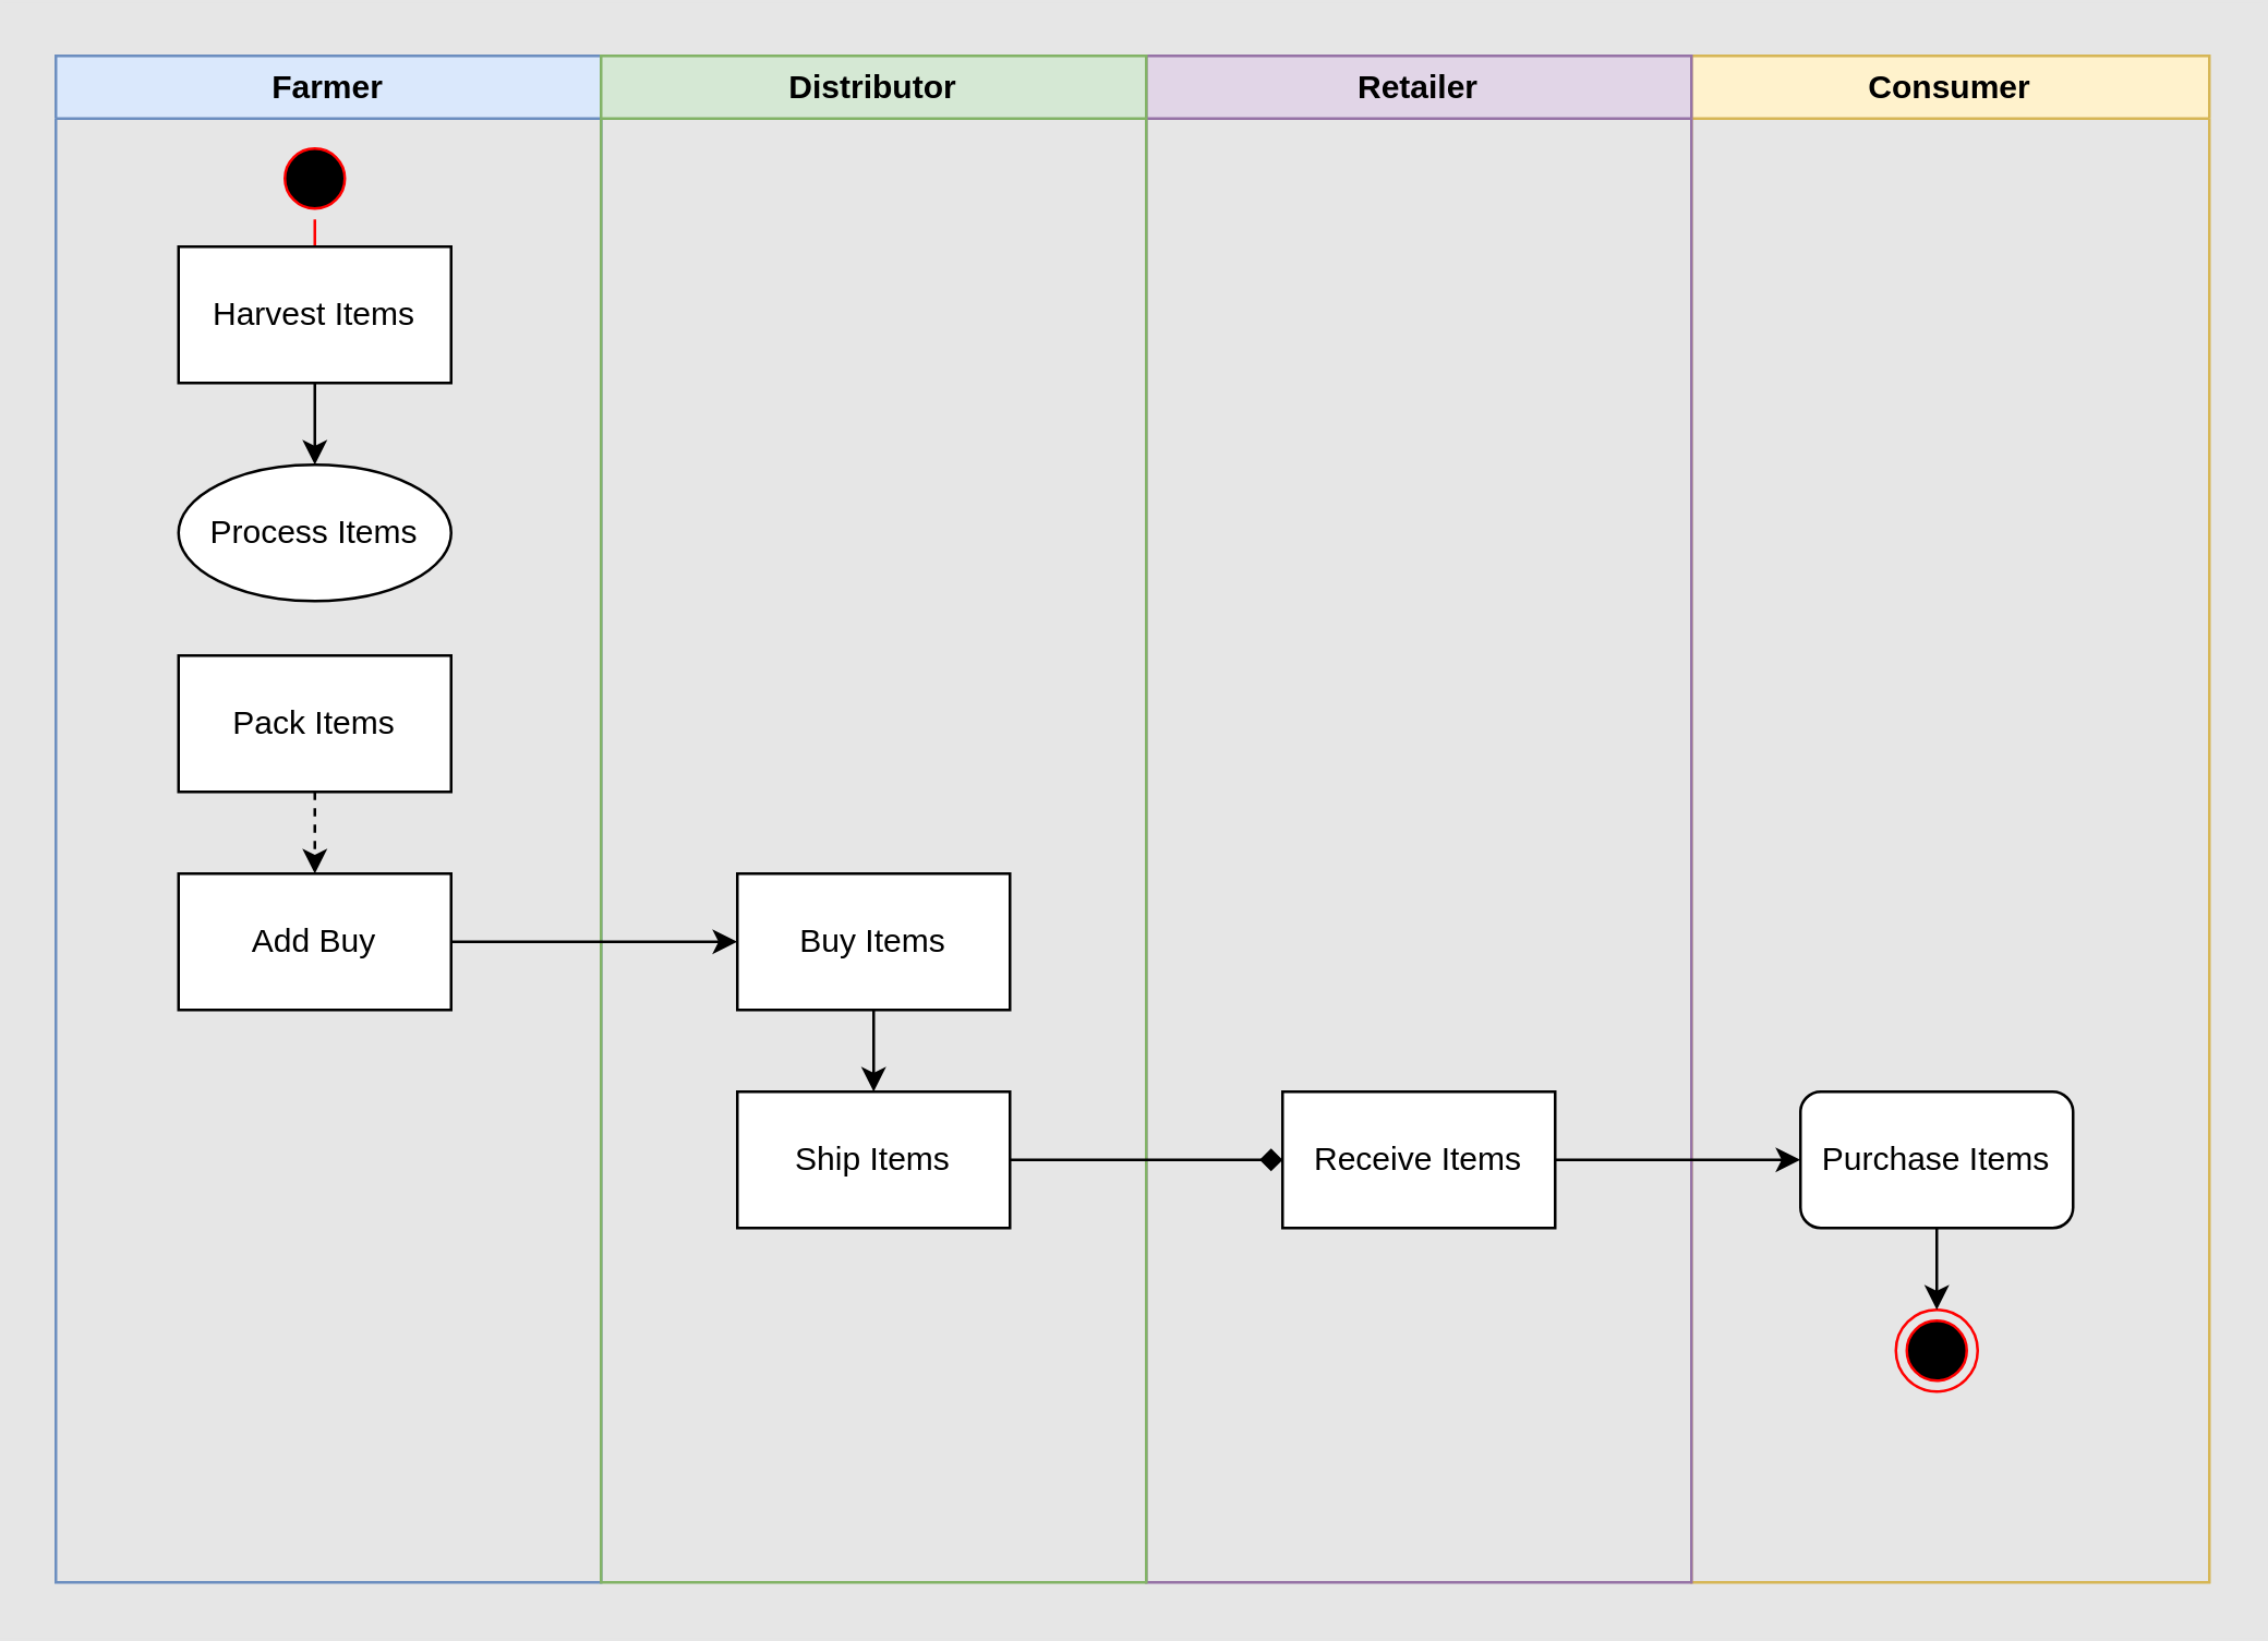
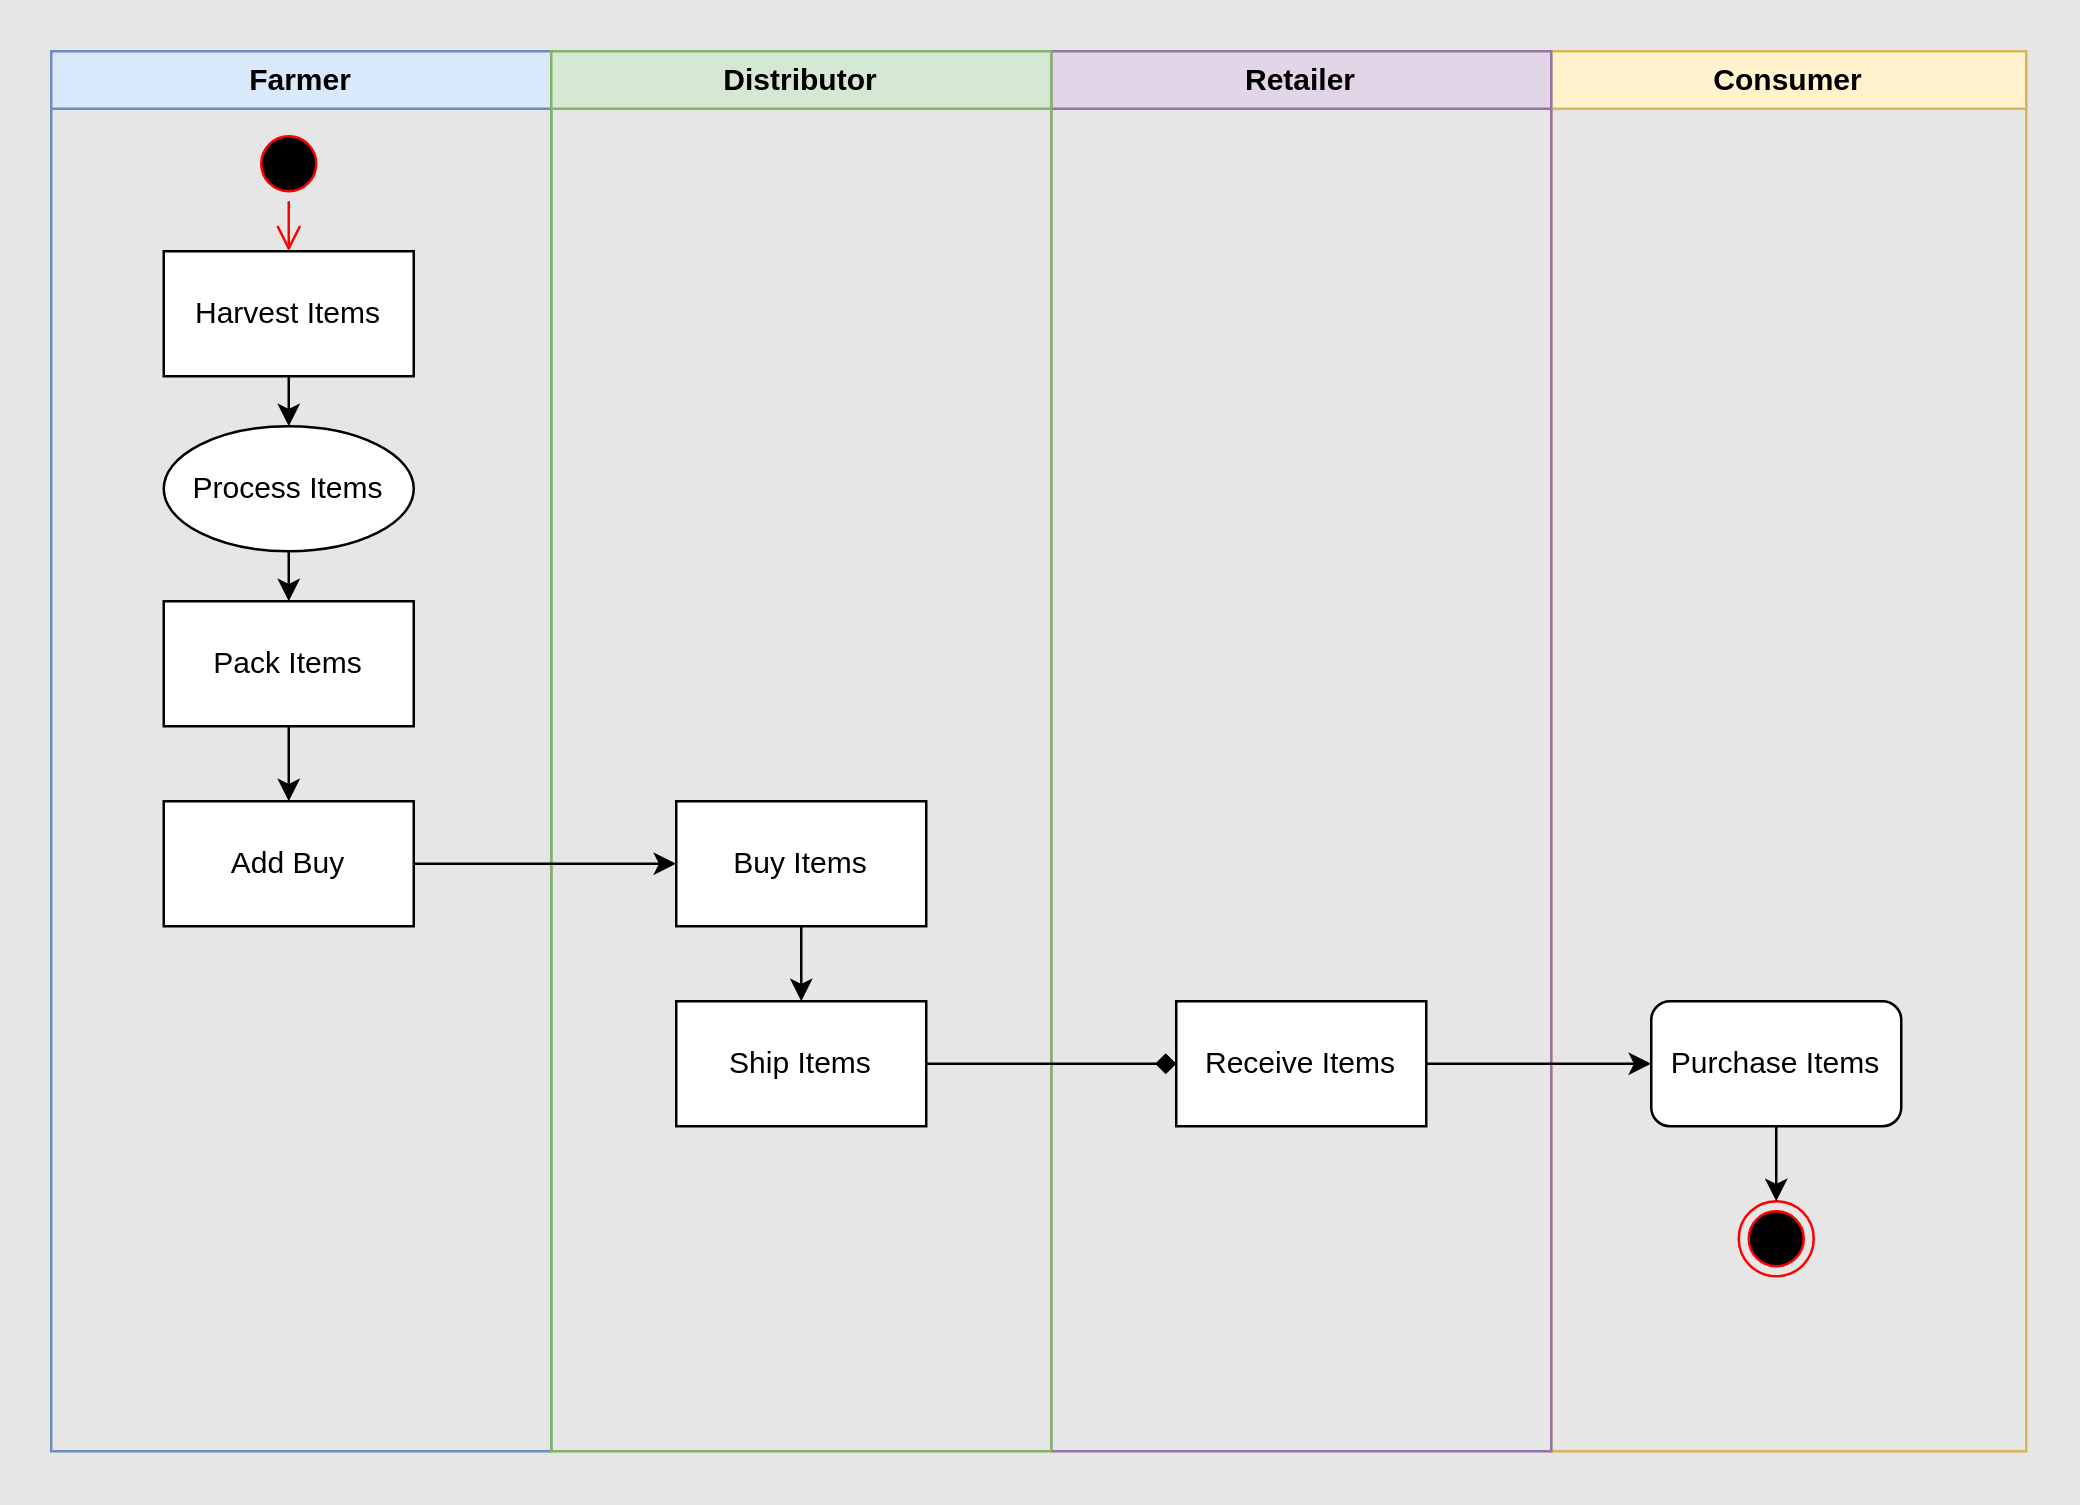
  <mxCell id="0" />
  <mxCell id="1" parent="0" />
  <mxCell id="2" value="Farmer" style="swimlane;whiteSpace=wrap;html=1;fillColor=#dae8fc;strokeColor=#6c8ebf;gradientColor=none;" parent="1" vertex="1"><mxGeometry x="20" y="20" width="200" height="560" as="geometry" /></mxCell>
  <mxCell id="3" value="" style="ellipse;html=1;shape=startState;fillColor=#000000;strokeColor=#ff0000;" parent="2" vertex="1"><mxGeometry x="80" y="30" width="30" height="30" as="geometry" /></mxCell>
  <mxCell id="4" value="" style="edgeStyle=orthogonalEdgeStyle;html=1;verticalAlign=bottom;endArrow=open;endSize=8;strokeColor=#ff0000;rounded=0;" parent="2" source="3" edge="1"><mxGeometry relative="1" as="geometry"><mxPoint x="95" y="80" as="targetPoint" /></mxGeometry></mxCell>
- <mxCell id="5" value="Harvest Items" style="rounded=0;whiteSpace=wrap;html=1;" parent="2" vertex="1"><mxGeometry x="45" y="70" width="100" height="50" as="geometry" /></mxCell>
+ <mxCell id="5" value="Harvest Items" style="rounded=0;whiteSpace=wrap;html=1;" parent="2" vertex="1"><mxGeometry x="45" y="80" width="100" height="50" as="geometry" /></mxCell>
  <mxCell id="6" value="Process Items" style="ellipse;whiteSpace=wrap;html=1;" parent="2" vertex="1"><mxGeometry x="45" y="150" width="100" height="50" as="geometry" /></mxCell>
  <mxCell id="7" value="Pack Items" style="rounded=0;whiteSpace=wrap;html=1;" parent="2" vertex="1"><mxGeometry x="45" y="220" width="100" height="50" as="geometry" /></mxCell>
  <mxCell id="8" value="Add Buy" style="rounded=0;whiteSpace=wrap;html=1;" parent="2" vertex="1"><mxGeometry x="45" y="300" width="100" height="50" as="geometry" /></mxCell>
  <mxCell id="9" value="" style="endArrow=classic;html=1;rounded=0;exitX=0.5;exitY=1;exitDx=0;exitDy=0;entryX=0.5;entryY=0;entryDx=0;entryDy=0;" parent="2" source="5" target="6" edge="1"><mxGeometry width="50" height="50" relative="1" as="geometry"><mxPoint x="350" y="340" as="sourcePoint" /><mxPoint x="400" y="290" as="targetPoint" /></mxGeometry></mxCell>
- <mxCell id="11" value="" style="endArrow=classic;html=1;rounded=0;entryX=0.5;entryY=0;entryDx=0;entryDy=0;exitX=0.5;exitY=1;exitDx=0;exitDy=0;dashed=1;" parent="2" source="7" target="8" edge="1"><mxGeometry width="50" height="50" relative="1" as="geometry"><mxPoint x="105" y="210" as="sourcePoint" /><mxPoint x="105" y="230" as="targetPoint" /></mxGeometry></mxCell>
+ <mxCell id="10" value="" style="endArrow=classic;html=1;rounded=0;entryX=0.5;entryY=0;entryDx=0;entryDy=0;" parent="2" source="6" target="7" edge="1"><mxGeometry width="50" height="50" relative="1" as="geometry"><mxPoint x="105" y="140" as="sourcePoint" /><mxPoint x="105" y="160" as="targetPoint" /></mxGeometry></mxCell>
+ <mxCell id="11" value="" style="endArrow=classic;html=1;rounded=0;entryX=0.5;entryY=0;entryDx=0;entryDy=0;exitX=0.5;exitY=1;exitDx=0;exitDy=0;" parent="2" source="7" target="8" edge="1"><mxGeometry width="50" height="50" relative="1" as="geometry"><mxPoint x="105" y="210" as="sourcePoint" /><mxPoint x="105" y="230" as="targetPoint" /></mxGeometry></mxCell>
  <mxCell id="12" value="Consumer" style="swimlane;whiteSpace=wrap;html=1;fillColor=#fff2cc;strokeColor=#d6b656;" parent="1" vertex="1"><mxGeometry x="620" y="20" width="190" height="560" as="geometry" /></mxCell>
  <mxCell id="13" value="Purchase Items" style="whiteSpace=wrap;html=1;rounded=1;" parent="12" vertex="1"><mxGeometry x="40" y="380" width="100" height="50" as="geometry" /></mxCell>
  <mxCell id="14" value="" style="ellipse;html=1;shape=endState;fillColor=#000000;strokeColor=#ff0000;" parent="12" vertex="1"><mxGeometry x="75" y="460" width="30" height="30" as="geometry" /></mxCell>
  <mxCell id="15" value="" style="endArrow=classic;html=1;rounded=0;exitX=0.5;exitY=1;exitDx=0;exitDy=0;" parent="12" source="13" target="14" edge="1"><mxGeometry width="50" height="50" relative="1" as="geometry"><mxPoint x="-40" y="415" as="sourcePoint" /><mxPoint x="50" y="415" as="targetPoint" /></mxGeometry></mxCell>
  <mxCell id="16" value="Retailer" style="swimlane;whiteSpace=wrap;html=1;fillColor=#e1d5e7;strokeColor=#9673a6;" parent="1" vertex="1"><mxGeometry x="420" y="20" width="200" height="560" as="geometry" /></mxCell>
  <mxCell id="17" value="Receive Items" style="rounded=0;whiteSpace=wrap;html=1;" parent="16" vertex="1"><mxGeometry x="50" y="380" width="100" height="50" as="geometry" /></mxCell>
  <mxCell id="18" value="Distributor" style="swimlane;whiteSpace=wrap;html=1;fillColor=#d5e8d4;strokeColor=#82b366;" parent="1" vertex="1"><mxGeometry x="220" y="20" width="200" height="560" as="geometry" /></mxCell>
  <mxCell id="19" value="Buy Items" style="rounded=0;whiteSpace=wrap;html=1;" parent="18" vertex="1"><mxGeometry x="50" y="300" width="100" height="50" as="geometry" /></mxCell>
  <mxCell id="20" value="Ship Items" style="rounded=0;whiteSpace=wrap;html=1;" parent="18" vertex="1"><mxGeometry x="50" y="380" width="100" height="50" as="geometry" /></mxCell>
  <mxCell id="21" value="" style="endArrow=classic;html=1;rounded=0;entryX=0.5;entryY=0;entryDx=0;entryDy=0;exitX=0.5;exitY=1;exitDx=0;exitDy=0;" parent="18" source="19" target="20" edge="1"><mxGeometry width="50" height="50" relative="1" as="geometry"><mxPoint x="-85" y="290" as="sourcePoint" /><mxPoint x="-85" y="320" as="targetPoint" /></mxGeometry></mxCell>
  <mxCell id="22" value="" style="endArrow=classic;html=1;rounded=0;entryX=0;entryY=0.5;entryDx=0;entryDy=0;exitX=1;exitY=0.5;exitDx=0;exitDy=0;" parent="1" source="8" target="19" edge="1"><mxGeometry width="50" height="50" relative="1" as="geometry"><mxPoint x="125" y="300" as="sourcePoint" /><mxPoint x="125" y="330" as="targetPoint" /></mxGeometry></mxCell>
  <mxCell id="23" value="" style="endArrow=diamond;html=1;rounded=0;entryX=0;entryY=0.5;entryDx=0;entryDy=0;exitX=1;exitY=0.5;exitDx=0;exitDy=0;" parent="1" source="20" target="17" edge="1"><mxGeometry width="50" height="50" relative="1" as="geometry"><mxPoint x="330" y="380" as="sourcePoint" /><mxPoint x="330" y="410" as="targetPoint" /></mxGeometry></mxCell>
  <mxCell id="24" value="" style="endArrow=classic;html=1;rounded=0;entryX=0;entryY=0.5;entryDx=0;entryDy=0;" parent="1" target="13" edge="1"><mxGeometry width="50" height="50" relative="1" as="geometry"><mxPoint x="570" y="425" as="sourcePoint" /><mxPoint x="480" y="435" as="targetPoint" /></mxGeometry></mxCell>
